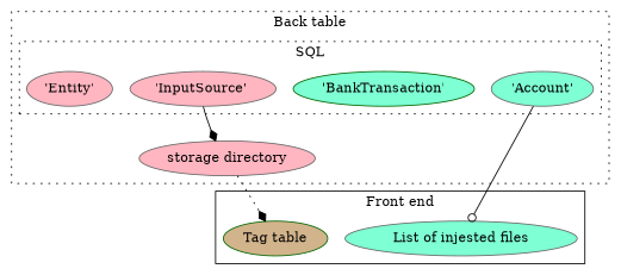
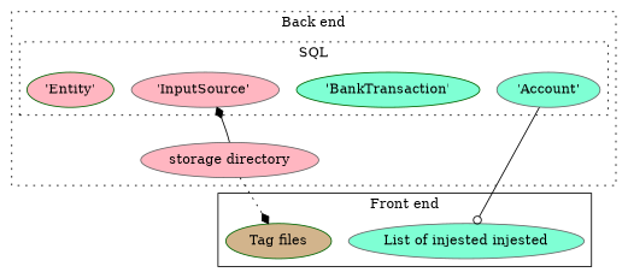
  digraph {
    node [color=gray40 fillcolor=lightpink style=filled]
    edge [arrowhead=diamond style=solid]
    n1 [label="'InputSource' "]
    n2 [color=darkgreen fillcolor=aquamarine label="'BankTransaction'"]
    n3 [fillcolor=aquamarine label="'Account'"]
-   n4 [label="'Entity'"]
+   n4 [color=darkgreen label="'Entity'"]
    n5 [label="storage directory"]
-   n6 [fillcolor=aquamarine label="List of injested files"]
-   n7 [color=darkgreen fillcolor=tan label="Tag table"]
+   n6 [fillcolor=aquamarine label="List of injested injested"]
+   n7 [color=darkgreen fillcolor=tan label="Tag files"]
    subgraph cluster_1 {
      color=black
-     label="Back table"
+     label="Back end"
      style=dotted
      n5
      subgraph cluster_2 {
        color=black
        label=SQL
        style=dotted
        n1
        n2
        n3
        n4
      }
    }
    subgraph cluster_3 {
      label="Front end"
      n6
      n7
    }
    n3 -> n6 [arrowhead=odot]
-   n1 -> n5
+   n5 -> n1
    n5 -> n7 [style=dotted]
  }
